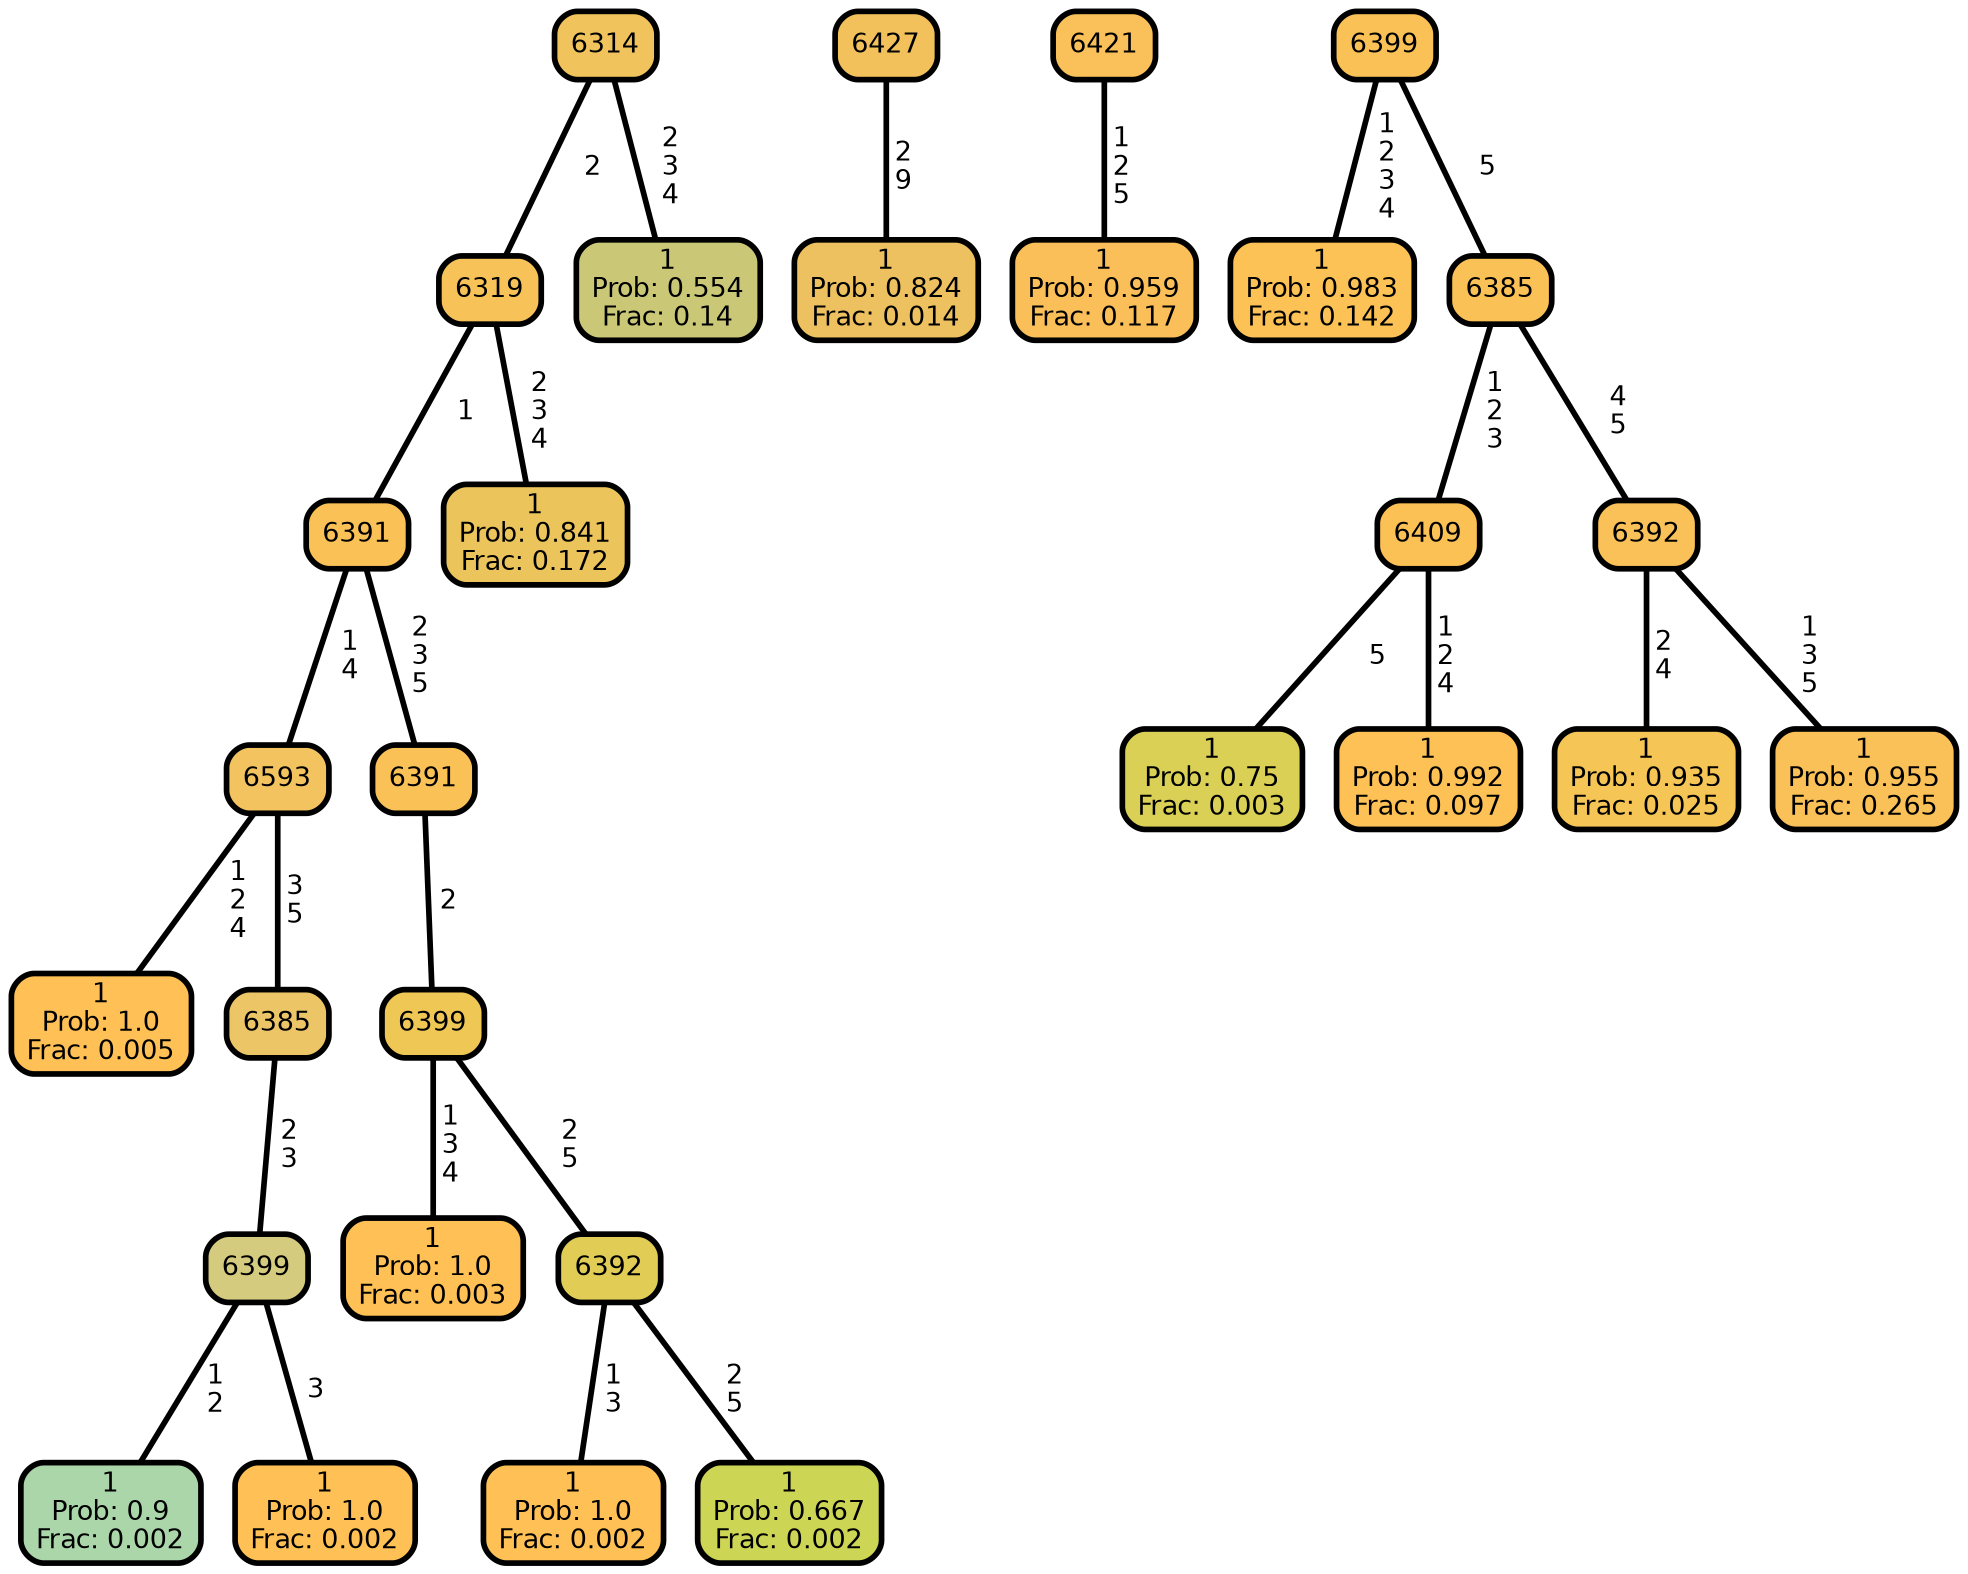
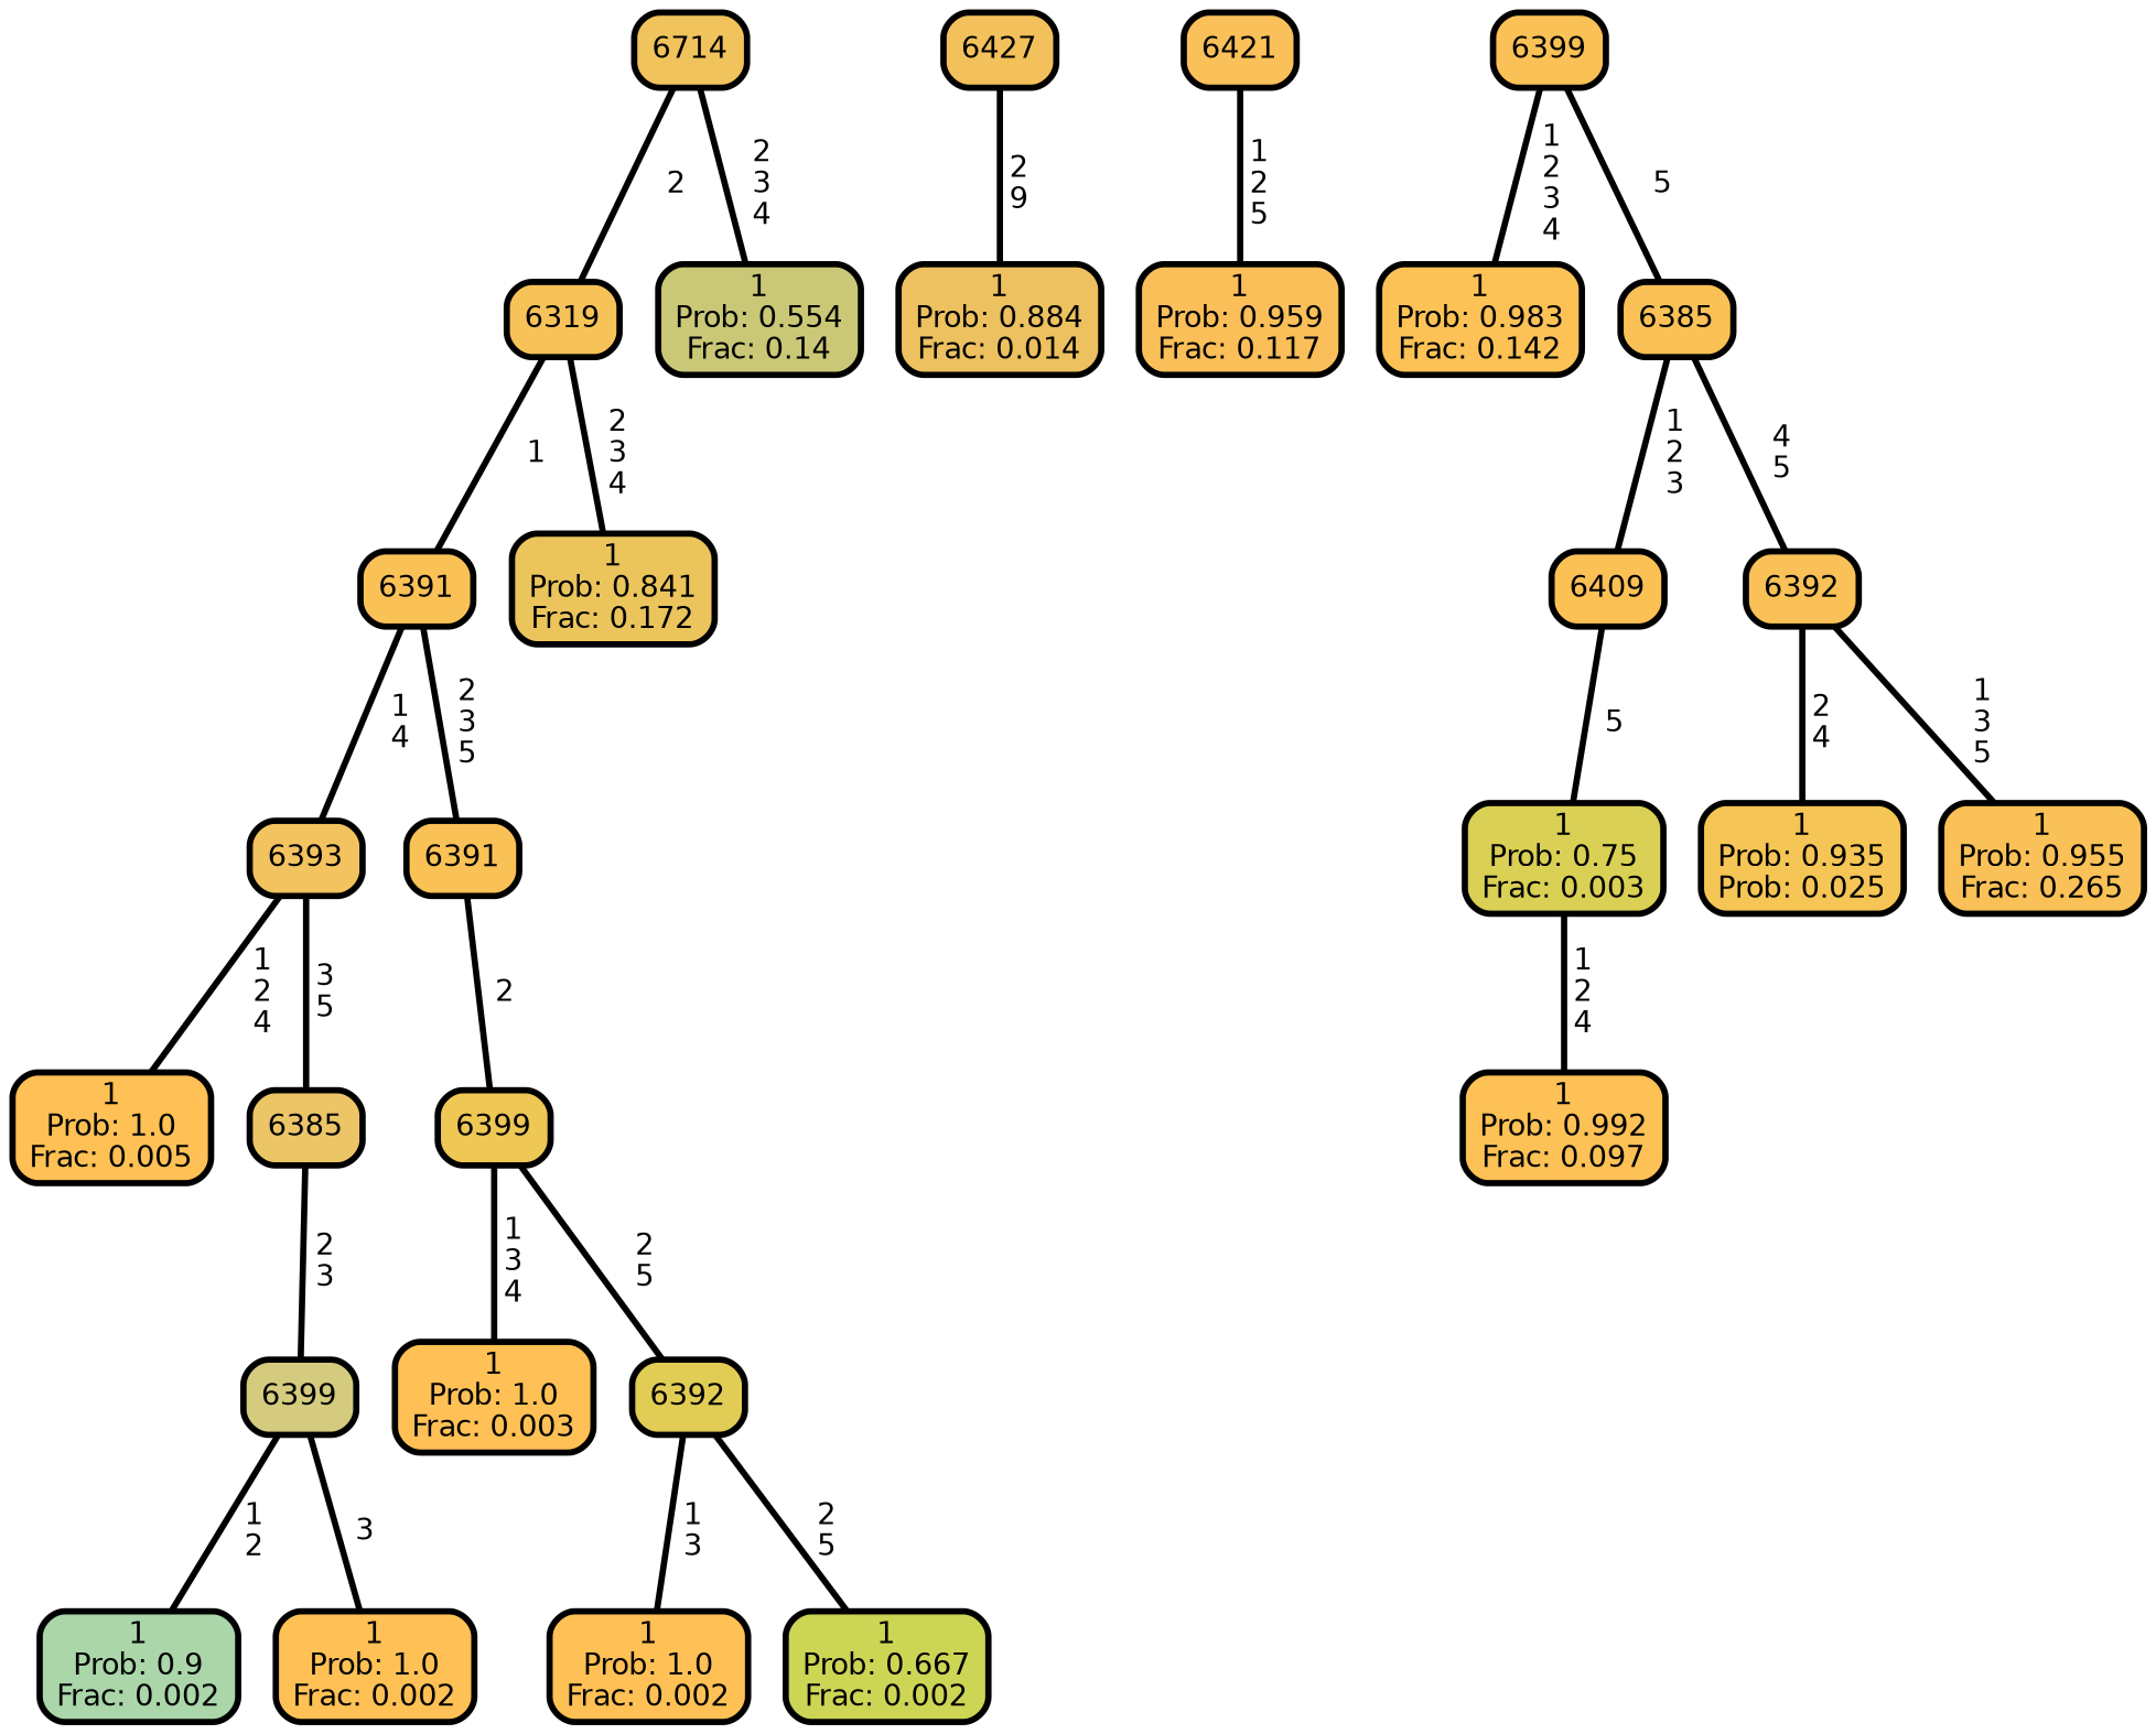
  graph {
    ranksep="0 equally"
    splines=straight
    node [color=black fillcolor="#ffc155" fontcolor=black fontname=helvetica penwidth=3 shape=box style="filled, rounded"]
    edge [color=black fontname=helvetica penwidth=3]
    n1 [label="1\nProb: 1.0\nFrac: 0.005"]
-   n2 [fillcolor="#f3c360" label=6593]
+   n2 [fillcolor="#f3c360" label=6393]
    n3 [fillcolor="#ecc567" label=6385]
    n4 [fillcolor="#d4cb7f" label=6399]
    n5 [fillcolor="#aad6aa" label="1\nProb: 0.9\nFrac: 0.002"]
    n6 [label="1\nProb: 1.0\nFrac: 0.002"]
    n7 [fillcolor="#fac157" label=6391]
    n8 [fillcolor="#fac157" label=6391]
    n9 [fillcolor="#eec755" label=6399]
    n10 [label="1\nProb: 1.0\nFrac: 0.003"]
    n11 [fillcolor="#e1cd55" label=6392]
    n12 [label="1\nProb: 1.0\nFrac: 0.002"]
    n13 [fillcolor="#cdd555" label="1\nProb: 0.667\nFrac: 0.002"]
    n14 [fillcolor="#f3c15b" label=6427]
-   n15 [fillcolor="#edc15f" label="1\nProb: 0.824\nFrac: 0.014"]
+   n15 [fillcolor="#edc15f" label="1\nProb: 0.884\nFrac: 0.014"]
    n16 [fillcolor="#fac059" label=6421]
    n17 [fillcolor="#fbbf59" label="1\nProb: 0.959\nFrac: 0.117"]
    n18 [fillcolor="#fac156" label=6399]
    n19 [fillcolor="#fcc255" label="1\nProb: 0.983\nFrac: 0.142"]
    n20 [fillcolor="#fac156" label=6385]
    n21 [fillcolor="#fcc155" label=6409]
    n22 [fillcolor="#f9c157" label=6392]
    n23 [fillcolor="#d9d055" label="1\nProb: 0.75\nFrac: 0.003"]
    n24 [fillcolor="#fdc155" label="1\nProb: 0.992\nFrac: 0.097"]
-   n25 [fillcolor="#f5c555" label="1\nProb: 0.935\nFrac: 0.025"]
+   n25 [fillcolor="#f5c555" label="1\nProb: 0.935\nProb: 0.025"]
    n26 [fillcolor="#f9c157" label="1\nProb: 0.955\nFrac: 0.265"]
    n27 [fillcolor="#f7c258" label=6319]
    n28 [fillcolor="#ebc55c" label="1\nProb: 0.841\nFrac: 0.172"]
-   n29 [fillcolor="#f1c35c" label=6314]
+   n29 [fillcolor="#f1c35c" label=6714]
    n30 [fillcolor="#cac877" label="1\nProb: 0.554\nFrac: 0.14"]
    subgraph sub_1 {
      rank=same
    }
    n2 -- n1 [label=" 1\n 2\n 4"]
    n2 -- n3 [label=" 3\n 5"]
    n3 -- n4 [label=" 2\n 3"]
    n4 -- n5 [label=" 1\n 2"]
    n4 -- n6 [label=" 3"]
    n7 -- n2 [label=" 1\n 4"]
    n7 -- n8 [label=" 2\n 3\n 5"]
    n8 -- n9 [label=" 2"]
    n9 -- n10 [label=" 1\n 3\n 4"]
    n9 -- n11 [label=" 2\n 5"]
    n11 -- n12 [label=" 1\n 3"]
    n11 -- n13 [label=" 2\n 5"]
    n14 -- n15 [label=" 2\n 9"]
    n16 -- n17 [label=" 1\n 2\n 5"]
    n18 -- n19 [label=" 1\n 2\n 3\n 4"]
    n18 -- n20 [label=" 5"]
    n20 -- n21 [label=" 1\n 2\n 3"]
    n20 -- n22 [label=" 4\n 5"]
    n21 -- n23 [label=" 5"]
-   n21 -- n24 [label=" 1\n 2\n 4"]
+   n23 -- n24 [label=" 1\n 2\n 4"]
    n22 -- n25 [label=" 2\n 4"]
    n22 -- n26 [label=" 1\n 3\n 5"]
    n27 -- n7 [label=" 1"]
    n27 -- n28 [label=" 2\n 3\n 4"]
    n29 -- n27 [label=" 2"]
    n29 -- n30 [label=" 2\n 3\n 4"]
  }
